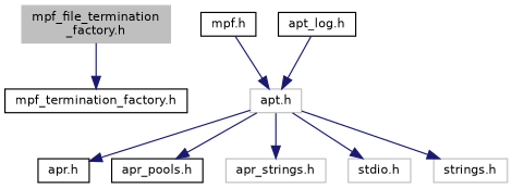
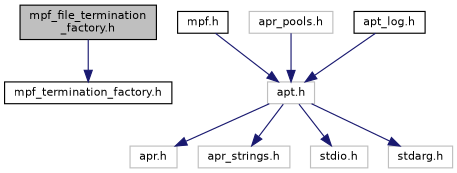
  digraph {
    node [color=grey75 fillcolor=white fontname=Helvetica fontsize=10 shape=record style=filled]
    edge [color=midnightblue fontname=Helvetica fontsize=10 labelfontname=Helvetica labelfontsize=10 style=solid]
-   n1 [fillcolor=grey75 fontcolor=black height=0.2 label="mpf_file_termination\l_factory.h" width=0.4]
+   n1 [color=black fillcolor=grey75 fontcolor=black height=0.2 label="mpf_file_termination\l_factory.h" width=0.4]
    n2 [color=black height=0.2 label="mpf_termination_factory.h" width=0.4]
    n3 [color=black height=0.2 label="mpf.h" width=0.4]
    n4 [height=0.2 label="apt.h" width=0.4]
-   n5 [color=black height=0.2 label="apr.h" width=0.4]
-   n6 [color=black height=0.2 label="apr_pools.h" width=0.4]
+   n5 [height=0.2 label="apr.h" width=0.4]
+   n6 [height=0.2 label="apr_pools.h" width=0.4]
    n7 [height=0.2 label="apr_strings.h" width=0.4]
    n8 [height=0.2 label="stdio.h" width=0.4]
-   n9 [height=0.2 label="strings.h" width=0.4]
+   n9 [height=0.2 label="stdarg.h" width=0.4]
    n10 [color=black height=0.2 label="apt_log.h" width=0.4]
    n1 -> n2
    n3 -> n4
    n4 -> n5
-   n4 -> n6
+   n6 -> n4
    n4 -> n7
    n4 -> n8
    n4 -> n9
    n10 -> n4
  }
